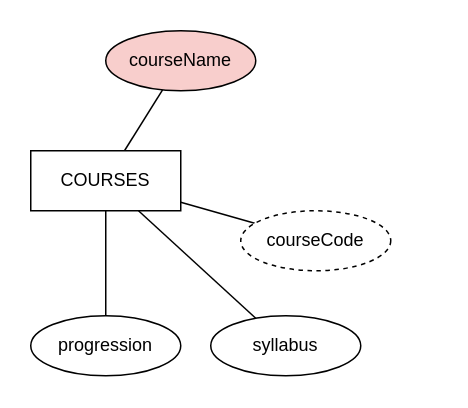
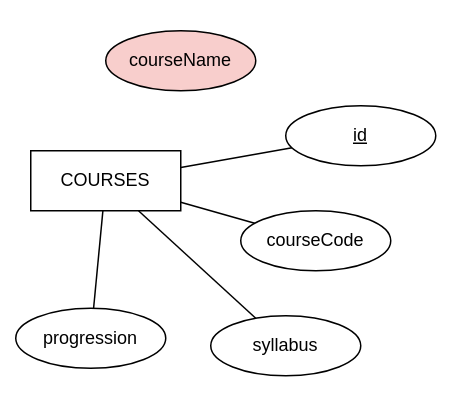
  <mxCell id="0" />
  <mxCell id="1" parent="0" />
- <mxCell id="2" style="edgeStyle=none;html=1;endArrow=none;endFill=0;" edge="1" parent="1" source="7" target="9"><mxGeometry relative="1" as="geometry" /></mxCell>
+ <mxCell id="3" style="edgeStyle=none;html=1;endArrow=none;endFill=0;" edge="1" parent="1" source="7" target="12"><mxGeometry relative="1" as="geometry" /></mxCell>
  <mxCell id="4" style="edgeStyle=none;html=1;endArrow=none;endFill=0;" edge="1" parent="1" source="7" target="10"><mxGeometry relative="1" as="geometry" /></mxCell>
  <mxCell id="5" style="edgeStyle=none;html=1;endArrow=none;endFill=0;" edge="1" parent="1" source="7" target="11"><mxGeometry relative="1" as="geometry" /></mxCell>
  <mxCell id="6" style="edgeStyle=none;html=1;endArrow=none;endFill=0;" edge="1" parent="1" source="7" target="8"><mxGeometry relative="1" as="geometry" /></mxCell>
  <mxCell id="7" value="COURSES" style="whiteSpace=wrap;html=1;align=center;" vertex="1" parent="1"><mxGeometry x="20" y="100" width="100" height="40" as="geometry" /></mxCell>
- <mxCell id="8" value="progression" style="ellipse;whiteSpace=wrap;html=1;align=center;" vertex="1" parent="1"><mxGeometry x="20" y="210" width="100" height="40" as="geometry" /></mxCell>
+ <mxCell id="8" value="progression" style="ellipse;whiteSpace=wrap;html=1;align=center;" vertex="1" parent="1"><mxGeometry x="10" y="205" width="100" height="40" as="geometry" /></mxCell>
  <mxCell id="9" value="courseName" style="ellipse;whiteSpace=wrap;html=1;align=center;fillColor=#f8cecc;" vertex="1" parent="1"><mxGeometry x="70" y="20" width="100" height="40" as="geometry" /></mxCell>
- <mxCell id="10" value="courseCode" style="ellipse;whiteSpace=wrap;html=1;align=center;dashed=1;" vertex="1" parent="1"><mxGeometry x="160" y="140" width="100" height="40" as="geometry" /></mxCell>
+ <mxCell id="10" value="courseCode" style="ellipse;whiteSpace=wrap;html=1;align=center;" vertex="1" parent="1"><mxGeometry x="160" y="140" width="100" height="40" as="geometry" /></mxCell>
  <mxCell id="11" value="syllabus" style="ellipse;whiteSpace=wrap;html=1;align=center;" vertex="1" parent="1"><mxGeometry x="140" y="210" width="100" height="40" as="geometry" /></mxCell>
+ <mxCell id="12" value="id" style="ellipse;whiteSpace=wrap;html=1;align=center;fontStyle=4;" vertex="1" parent="1"><mxGeometry x="190" y="70" width="100" height="40" as="geometry" /></mxCell>
